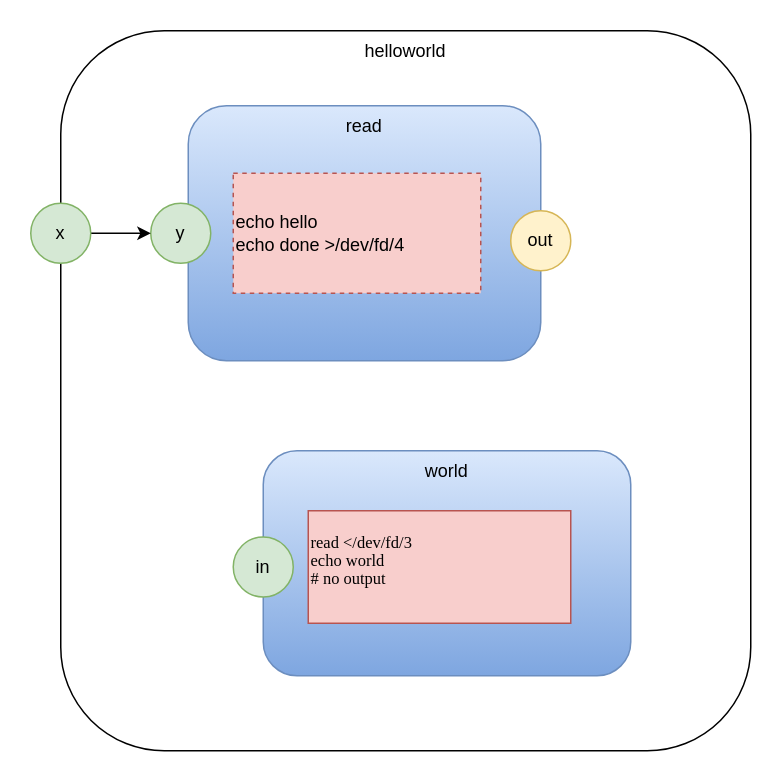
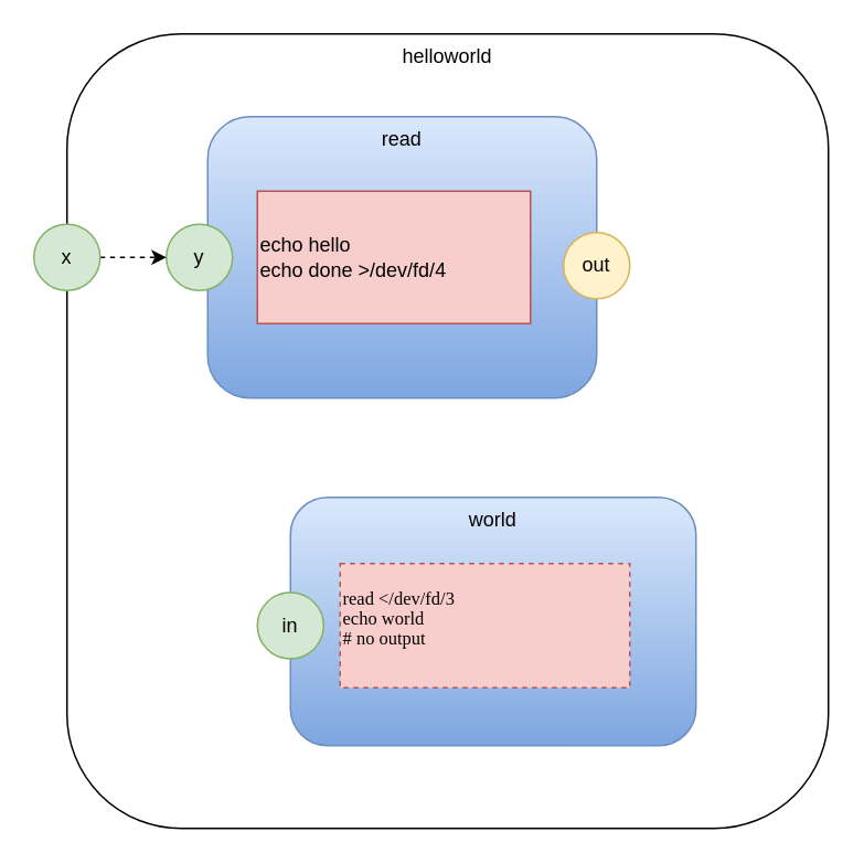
  <mxCell id="0" />
  <mxCell id="1" parent="0" />
  <mxCell id="2" value="helloworld" style="rounded=1;whiteSpace=wrap;html=1;verticalAlign=top;" parent="1" vertex="1"><mxGeometry x="40" y="20" width="460" height="480" as="geometry" /></mxCell>
  <mxCell id="3" value="read" style="rounded=1;whiteSpace=wrap;html=1;gradientColor=#7ea6e0;fillColor=#dae8fc;strokeColor=#6c8ebf;verticalAlign=top;" parent="1" vertex="1"><mxGeometry x="125" y="70" width="235" height="170" as="geometry" /></mxCell>
- <mxCell id="4" value="&lt;div&gt;echo hello&lt;/div&gt;&lt;div&gt;&lt;/div&gt;echo done &amp;gt;/dev/fd/4" style="rounded=0;whiteSpace=wrap;html=1;fillColor=#f8cecc;strokeColor=#b85450;align=left;dashed=1;" parent="1" vertex="1"><mxGeometry x="155" y="115" width="165" height="80" as="geometry" /></mxCell>
+ <mxCell id="4" value="&lt;div&gt;echo hello&lt;/div&gt;&lt;div&gt;&lt;/div&gt;echo done &amp;gt;/dev/fd/4" style="rounded=0;whiteSpace=wrap;html=1;fillColor=#f8cecc;strokeColor=#b85450;align=left;" parent="1" vertex="1"><mxGeometry x="155" y="115" width="165" height="80" as="geometry" /></mxCell>
  <mxCell id="5" value="out" style="ellipse;whiteSpace=wrap;html=1;aspect=fixed;fillColor=#fff2cc;strokeColor=#d6b656;" parent="1" vertex="1"><mxGeometry x="340" y="140" width="40" height="40" as="geometry" /></mxCell>
  <mxCell id="6" value="world" style="rounded=1;whiteSpace=wrap;html=1;gradientColor=#7ea6e0;fillColor=#dae8fc;strokeColor=#6c8ebf;verticalAlign=top;" parent="1" vertex="1"><mxGeometry x="175" y="300" width="245" height="150" as="geometry" /></mxCell>
  <mxCell id="7" value="in" style="ellipse;whiteSpace=wrap;html=1;aspect=fixed;fillColor=#d5e8d4;strokeColor=#82b366;" parent="1" vertex="1"><mxGeometry x="155" y="357.5" width="40" height="40" as="geometry" /></mxCell>
- <mxCell id="8" value="&lt;p class=&quot;p1&quot; style=&quot;margin: 0px ; font-stretch: normal ; font-size: 11px ; line-height: normal ; font-family: &amp;#34;menlo&amp;#34;&quot;&gt;&lt;span class=&quot;s1&quot;&gt;read &amp;lt;/dev/fd/3&lt;/span&gt;&lt;/p&gt;&lt;p class=&quot;p1&quot; style=&quot;margin: 0px ; font-stretch: normal ; font-size: 11px ; line-height: normal ; font-family: &amp;#34;menlo&amp;#34;&quot;&gt;&lt;span class=&quot;s1&quot;&gt;echo world&lt;/span&gt;&lt;/p&gt;&lt;p class=&quot;p1&quot; style=&quot;margin: 0px ; font-stretch: normal ; font-size: 11px ; line-height: normal ; font-family: &amp;#34;menlo&amp;#34;&quot;&gt;&lt;span class=&quot;s1&quot;&gt;# no output&lt;/span&gt;&lt;/p&gt;&lt;p class=&quot;p1&quot; style=&quot;margin: 0px ; font-stretch: normal ; font-size: 11px ; line-height: normal ; font-family: &amp;#34;menlo&amp;#34;&quot;&gt;&lt;br&gt;&lt;/p&gt;" style="rounded=0;whiteSpace=wrap;html=1;fillColor=#f8cecc;strokeColor=#b85450;align=left;" parent="1" vertex="1"><mxGeometry x="205" y="340" width="175" height="75" as="geometry" /></mxCell>
+ <mxCell id="8" value="&lt;p class=&quot;p1&quot; style=&quot;margin: 0px ; font-stretch: normal ; font-size: 11px ; line-height: normal ; font-family: &amp;#34;menlo&amp;#34;&quot;&gt;&lt;span class=&quot;s1&quot;&gt;read &amp;lt;/dev/fd/3&lt;/span&gt;&lt;/p&gt;&lt;p class=&quot;p1&quot; style=&quot;margin: 0px ; font-stretch: normal ; font-size: 11px ; line-height: normal ; font-family: &amp;#34;menlo&amp;#34;&quot;&gt;&lt;span class=&quot;s1&quot;&gt;echo world&lt;/span&gt;&lt;/p&gt;&lt;p class=&quot;p1&quot; style=&quot;margin: 0px ; font-stretch: normal ; font-size: 11px ; line-height: normal ; font-family: &amp;#34;menlo&amp;#34;&quot;&gt;&lt;span class=&quot;s1&quot;&gt;# no output&lt;/span&gt;&lt;/p&gt;&lt;p class=&quot;p1&quot; style=&quot;margin: 0px ; font-stretch: normal ; font-size: 11px ; line-height: normal ; font-family: &amp;#34;menlo&amp;#34;&quot;&gt;&lt;br&gt;&lt;/p&gt;" style="rounded=0;whiteSpace=wrap;html=1;fillColor=#f8cecc;strokeColor=#b85450;align=left;dashed=1;" parent="1" vertex="1"><mxGeometry x="205" y="340" width="175" height="75" as="geometry" /></mxCell>
  <mxCell id="9" value="y" style="ellipse;whiteSpace=wrap;html=1;aspect=fixed;fillColor=#d5e8d4;strokeColor=#82b366;" vertex="1" parent="1"><mxGeometry x="100" y="135" width="40" height="40" as="geometry" /></mxCell>
- <mxCell id="10" style="edgeStyle=orthogonalEdgeStyle;rounded=0;orthogonalLoop=1;jettySize=auto;html=1;" edge="1" parent="1" source="11" target="9"><mxGeometry relative="1" as="geometry" /></mxCell>
+ <mxCell id="10" style="edgeStyle=orthogonalEdgeStyle;rounded=0;orthogonalLoop=1;jettySize=auto;html=1;dashed=1;" edge="1" parent="1" source="11" target="9"><mxGeometry relative="1" as="geometry" /></mxCell>
  <mxCell id="11" value="x" style="ellipse;whiteSpace=wrap;html=1;aspect=fixed;fillColor=#d5e8d4;strokeColor=#82b366;" vertex="1" parent="1"><mxGeometry x="20" y="135" width="40" height="40" as="geometry" /></mxCell>
